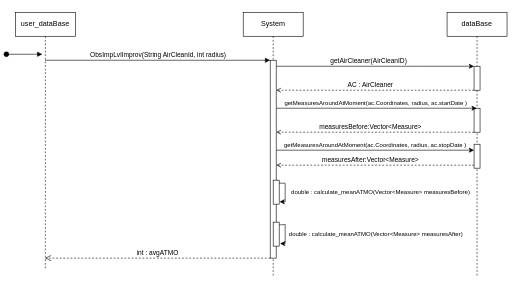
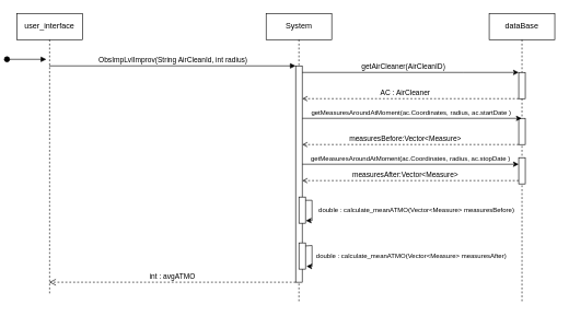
  <mxCell id="0" />
  <mxCell id="1" parent="0" />
- <mxCell id="2" value="user_dataBase" style="shape=umlLifeline;perimeter=lifelinePerimeter;whiteSpace=wrap;html=1;container=0;dropTarget=0;collapsible=0;recursiveResize=0;outlineConnect=0;portConstraint=eastwest;newEdgeStyle={&quot;edgeStyle&quot;:&quot;elbowEdgeStyle&quot;,&quot;elbow&quot;:&quot;vertical&quot;,&quot;curved&quot;:0,&quot;rounded&quot;:0};" vertex="1" parent="1"><mxGeometry x="20" y="20" width="100" height="430" as="geometry" /></mxCell>
+ <mxCell id="2" value="user_interface" style="shape=umlLifeline;perimeter=lifelinePerimeter;whiteSpace=wrap;html=1;container=0;dropTarget=0;collapsible=0;recursiveResize=0;outlineConnect=0;portConstraint=eastwest;newEdgeStyle={&quot;edgeStyle&quot;:&quot;elbowEdgeStyle&quot;,&quot;elbow&quot;:&quot;vertical&quot;,&quot;curved&quot;:0,&quot;rounded&quot;:0};" vertex="1" parent="1"><mxGeometry x="20" y="20" width="100" height="430" as="geometry" /></mxCell>
  <mxCell id="3" value="" style="html=1;verticalAlign=bottom;startArrow=oval;endArrow=block;startSize=8;edgeStyle=elbowEdgeStyle;elbow=vertical;curved=0;rounded=0;" edge="1" parent="2"><mxGeometry relative="1" as="geometry"><mxPoint x="-15" y="70" as="sourcePoint" /><mxPoint x="45" y="70.333" as="targetPoint" /></mxGeometry></mxCell>
  <mxCell id="4" value="System" style="shape=umlLifeline;perimeter=lifelinePerimeter;whiteSpace=wrap;html=1;container=0;dropTarget=0;collapsible=0;recursiveResize=0;outlineConnect=0;portConstraint=eastwest;newEdgeStyle={&quot;edgeStyle&quot;:&quot;elbowEdgeStyle&quot;,&quot;elbow&quot;:&quot;vertical&quot;,&quot;curved&quot;:0,&quot;rounded&quot;:0};" vertex="1" parent="1"><mxGeometry x="400" y="20" width="100" height="440" as="geometry" /></mxCell>
  <mxCell id="5" value="" style="html=1;points=[];perimeter=orthogonalPerimeter;outlineConnect=0;targetShapes=umlLifeline;portConstraint=eastwest;newEdgeStyle={&quot;edgeStyle&quot;:&quot;elbowEdgeStyle&quot;,&quot;elbow&quot;:&quot;vertical&quot;,&quot;curved&quot;:0,&quot;rounded&quot;:0};" vertex="1" parent="4"><mxGeometry x="45" y="80" width="10" height="330" as="geometry" /></mxCell>
  <mxCell id="6" value="ObsImpLvlImprov(String AirCleanId, int radius)" style="html=1;verticalAlign=bottom;endArrow=block;edgeStyle=elbowEdgeStyle;elbow=vertical;curved=0;rounded=0;" edge="1" parent="1" source="2" target="5"><mxGeometry x="-0.001" relative="1" as="geometry"><mxPoint x="95" y="100" as="sourcePoint" /><Array as="points"><mxPoint x="180" y="100" /></Array><mxPoint as="offset" /></mxGeometry></mxCell>
  <mxCell id="7" value="int : avgATMO" style="html=1;verticalAlign=bottom;endArrow=open;dashed=1;endSize=8;edgeStyle=elbowEdgeStyle;elbow=vertical;curved=0;rounded=0;" edge="1" parent="1" source="5" target="2"><mxGeometry relative="1" as="geometry"><mxPoint x="95" y="260" as="targetPoint" /><Array as="points"><mxPoint x="310" y="430" /><mxPoint x="380" y="360" /><mxPoint x="290" y="320" /><mxPoint x="330" y="300" /><mxPoint x="190" y="260" /></Array></mxGeometry></mxCell>
  <mxCell id="8" value="dataBase" style="shape=umlLifeline;perimeter=lifelinePerimeter;whiteSpace=wrap;html=1;container=0;dropTarget=0;collapsible=0;recursiveResize=0;outlineConnect=0;portConstraint=eastwest;newEdgeStyle={&quot;edgeStyle&quot;:&quot;elbowEdgeStyle&quot;,&quot;elbow&quot;:&quot;vertical&quot;,&quot;curved&quot;:0,&quot;rounded&quot;:0};" vertex="1" parent="1"><mxGeometry x="740" y="20" width="100" height="440" as="geometry" /></mxCell>
  <mxCell id="9" value="" style="html=1;points=[];perimeter=orthogonalPerimeter;outlineConnect=0;targetShapes=umlLifeline;portConstraint=eastwest;newEdgeStyle={&quot;edgeStyle&quot;:&quot;elbowEdgeStyle&quot;,&quot;elbow&quot;:&quot;vertical&quot;,&quot;curved&quot;:0,&quot;rounded&quot;:0};" vertex="1" parent="8"><mxGeometry x="45" y="90" width="10" height="40" as="geometry" /></mxCell>
  <mxCell id="10" value="" style="html=1;points=[];perimeter=orthogonalPerimeter;outlineConnect=0;targetShapes=umlLifeline;portConstraint=eastwest;newEdgeStyle={&quot;edgeStyle&quot;:&quot;elbowEdgeStyle&quot;,&quot;elbow&quot;:&quot;vertical&quot;,&quot;curved&quot;:0,&quot;rounded&quot;:0};" vertex="1" parent="8"><mxGeometry x="45" y="160" width="10" height="40" as="geometry" /></mxCell>
  <mxCell id="11" value="" style="html=1;points=[];perimeter=orthogonalPerimeter;outlineConnect=0;targetShapes=umlLifeline;portConstraint=eastwest;newEdgeStyle={&quot;edgeStyle&quot;:&quot;elbowEdgeStyle&quot;,&quot;elbow&quot;:&quot;vertical&quot;,&quot;curved&quot;:0,&quot;rounded&quot;:0};" vertex="1" parent="8"><mxGeometry x="45" y="220" width="10" height="40" as="geometry" /></mxCell>
  <mxCell id="12" value="" style="endArrow=classic;html=1;rounded=0;" edge="1" parent="1" source="5" target="9"><mxGeometry width="50" height="50" relative="1" as="geometry"><mxPoint x="470" y="120" as="sourcePoint" /><mxPoint x="660" y="120" as="targetPoint" /><Array as="points"><mxPoint x="700" y="110" /></Array></mxGeometry></mxCell>
  <mxCell id="13" value="getAirCleaner(AirCleanID)" style="edgeLabel;html=1;align=center;verticalAlign=middle;resizable=0;points=[];" vertex="1" connectable="0" parent="12"><mxGeometry x="-0.412" y="2" relative="1" as="geometry"><mxPoint x="56" y="-8" as="offset" /></mxGeometry></mxCell>
  <mxCell id="14" value="" style="endArrow=open;html=1;rounded=0;endFill=0;dashed=1;" edge="1" parent="1" source="9" target="5"><mxGeometry width="50" height="50" relative="1" as="geometry"><mxPoint x="520" y="195" as="sourcePoint" /><mxPoint x="570" y="145" as="targetPoint" /><Array as="points"><mxPoint x="580" y="150" /></Array></mxGeometry></mxCell>
  <mxCell id="15" value="AC : AirCleaner" style="edgeLabel;html=1;align=center;verticalAlign=middle;resizable=0;points=[];" vertex="1" connectable="0" parent="14"><mxGeometry x="0.279" y="1" relative="1" as="geometry"><mxPoint x="37" y="-11" as="offset" /></mxGeometry></mxCell>
  <mxCell id="16" value="" style="endArrow=classic;html=1;rounded=0;" edge="1" parent="1" target="8"><mxGeometry width="50" height="50" relative="1" as="geometry"><mxPoint x="455" y="180" as="sourcePoint" /><mxPoint x="725" y="180" as="targetPoint" /><Array as="points" /></mxGeometry></mxCell>
  <mxCell id="17" value="&lt;font style=&quot;font-size: 10px;&quot;&gt;getMeasuresAroundAtMoment(ac.Coordinates, radius, ac.startDate )&lt;/font&gt;" style="edgeLabel;html=1;align=center;verticalAlign=middle;resizable=0;points=[];" vertex="1" connectable="0" parent="16"><mxGeometry x="-0.412" y="2" relative="1" as="geometry"><mxPoint x="67" y="-8" as="offset" /></mxGeometry></mxCell>
  <mxCell id="18" value="" style="endArrow=open;html=1;rounded=0;endFill=0;dashed=1;" edge="1" parent="1" source="10" target="5"><mxGeometry width="50" height="50" relative="1" as="geometry"><mxPoint x="725" y="220" as="sourcePoint" /><mxPoint x="455" y="220" as="targetPoint" /><Array as="points"><mxPoint x="580" y="220" /></Array></mxGeometry></mxCell>
  <mxCell id="19" value="measuresBefore:Vector&amp;lt;Measure&amp;gt;" style="edgeLabel;html=1;align=center;verticalAlign=middle;resizable=0;points=[];" vertex="1" connectable="0" parent="18"><mxGeometry x="0.279" y="1" relative="1" as="geometry"><mxPoint x="37" y="-11" as="offset" /></mxGeometry></mxCell>
  <mxCell id="20" value="" style="rounded=0;whiteSpace=wrap;html=1;" vertex="1" parent="1"><mxGeometry x="450" y="370" width="10" height="40" as="geometry" /></mxCell>
  <mxCell id="21" value="" style="endArrow=classic;html=1;rounded=0;exitX=0.967;exitY=0.083;exitDx=0;exitDy=0;entryX=1.111;entryY=0.858;entryDx=0;entryDy=0;entryPerimeter=0;exitPerimeter=0;" edge="1" parent="1"><mxGeometry width="50" height="50" relative="1" as="geometry"><mxPoint x="460" y="374.66" as="sourcePoint" /><mxPoint x="461.44" y="405.66" as="targetPoint" /><Array as="points"><mxPoint x="470" y="374" /><mxPoint x="470" y="406" /></Array></mxGeometry></mxCell>
  <mxCell id="22" value="&lt;font style=&quot;font-size: 10px;&quot;&gt;double : calculate_meanATMO(Vector&amp;lt;Measure&amp;gt; measuresAfter)&lt;/font&gt;" style="edgeLabel;html=1;align=center;verticalAlign=middle;resizable=0;points=[];" vertex="1" connectable="0" parent="21"><mxGeometry x="0.018" y="2" relative="1" as="geometry"><mxPoint x="148" as="offset" /></mxGeometry></mxCell>
  <mxCell id="23" value="" style="rounded=0;whiteSpace=wrap;html=1;" vertex="1" parent="1"><mxGeometry x="450" y="300" width="10" height="40" as="geometry" /></mxCell>
  <mxCell id="24" value="" style="endArrow=classic;html=1;rounded=0;entryX=1.056;entryY=0.904;entryDx=0;entryDy=0;entryPerimeter=0;exitX=1;exitY=0.126;exitDx=0;exitDy=0;exitPerimeter=0;" edge="1" parent="1" source="23" target="23"><mxGeometry width="50" height="50" relative="1" as="geometry"><mxPoint x="460" y="305" as="sourcePoint" /><mxPoint x="461" y="335.5" as="targetPoint" /><Array as="points"><mxPoint x="470" y="305" /><mxPoint x="470" y="336" /></Array></mxGeometry></mxCell>
  <mxCell id="25" value="&lt;font style=&quot;font-size: 10px;&quot;&gt;double : calculate_meanATMO(Vector&amp;lt;Measure&amp;gt; measuresBefore)&lt;/font&gt;" style="edgeLabel;html=1;align=center;verticalAlign=middle;resizable=0;points=[];" vertex="1" connectable="0" parent="24"><mxGeometry x="0.018" y="2" relative="1" as="geometry"><mxPoint x="156" y="-1" as="offset" /></mxGeometry></mxCell>
  <mxCell id="26" value="" style="endArrow=classic;html=1;rounded=0;" edge="1" parent="1" source="5"><mxGeometry width="50" height="50" relative="1" as="geometry"><mxPoint x="460" y="250" as="sourcePoint" /><mxPoint x="785" y="250" as="targetPoint" /><Array as="points" /></mxGeometry></mxCell>
  <mxCell id="27" value="&lt;font style=&quot;font-size: 10px;&quot;&gt;getMeasuresAroundAtMoment(ac.Coordinates, radius, ac.stopDate )&lt;/font&gt;" style="edgeLabel;html=1;align=center;verticalAlign=middle;resizable=0;points=[];" vertex="1" connectable="0" parent="26"><mxGeometry x="-0.412" y="2" relative="1" as="geometry"><mxPoint x="67" y="-8" as="offset" /></mxGeometry></mxCell>
  <mxCell id="28" value="" style="endArrow=open;html=1;rounded=0;endFill=0;dashed=1;" edge="1" parent="1"><mxGeometry width="50" height="50" relative="1" as="geometry"><mxPoint x="785" y="275" as="sourcePoint" /><mxPoint x="455" y="275" as="targetPoint" /><Array as="points"><mxPoint x="580" y="275" /></Array></mxGeometry></mxCell>
  <mxCell id="29" value="measuresAfter:Vector&amp;lt;Measure&amp;gt;" style="edgeLabel;html=1;align=center;verticalAlign=middle;resizable=0;points=[];" vertex="1" connectable="0" parent="28"><mxGeometry x="0.279" y="1" relative="1" as="geometry"><mxPoint x="37" y="-11" as="offset" /></mxGeometry></mxCell>
